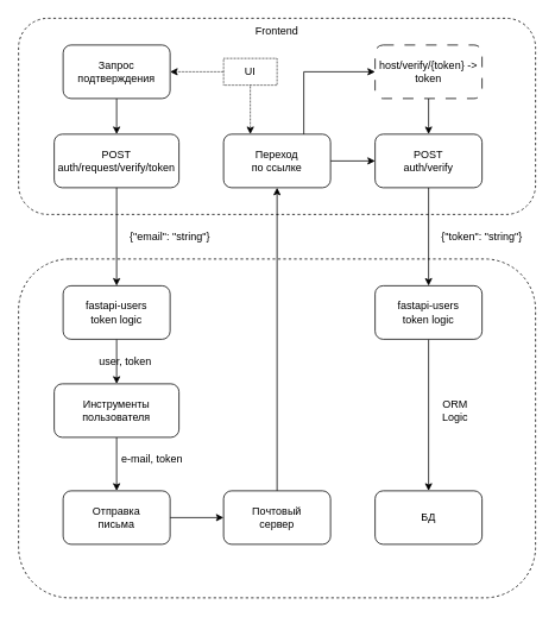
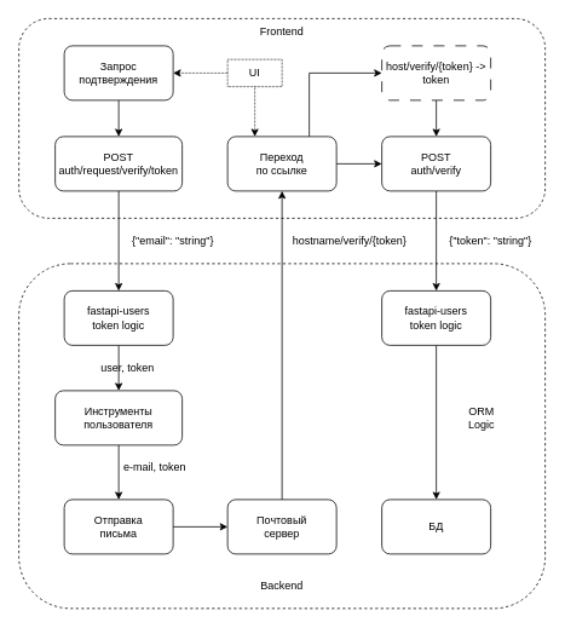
  <mxCell id="0" />
  <mxCell id="1" parent="0" />
  <mxCell id="2" value="" style="rounded=1;whiteSpace=wrap;html=1;dashed=1;" parent="1" vertex="1"><mxGeometry x="20" y="20" width="580" height="220" as="geometry" /></mxCell>
  <mxCell id="3" style="edgeStyle=orthogonalEdgeStyle;rounded=0;orthogonalLoop=1;jettySize=auto;html=1;exitX=0.5;exitY=1;exitDx=0;exitDy=0;entryX=0.5;entryY=0;entryDx=0;entryDy=0;" parent="1" source="4" target="5" edge="1"><mxGeometry relative="1" as="geometry" /></mxCell>
  <mxCell id="4" value="Запрос подтверждения" style="rounded=1;whiteSpace=wrap;html=1;" parent="1" vertex="1"><mxGeometry x="70" y="50" width="120" height="60" as="geometry" /></mxCell>
  <mxCell id="5" value="&lt;div&gt;POST&lt;/div&gt;&lt;div&gt;auth/request/verify/token&lt;/div&gt;" style="rounded=1;whiteSpace=wrap;html=1;" parent="1" vertex="1"><mxGeometry x="60" y="150" width="140" height="60" as="geometry" /></mxCell>
  <mxCell id="6" style="edgeStyle=orthogonalEdgeStyle;rounded=0;orthogonalLoop=1;jettySize=auto;html=1;entryX=1;entryY=0.5;entryDx=0;entryDy=0;dashed=1;dashPattern=1 1;" parent="1" source="8" target="4" edge="1"><mxGeometry relative="1" as="geometry" /></mxCell>
  <mxCell id="7" style="edgeStyle=orthogonalEdgeStyle;rounded=0;orthogonalLoop=1;jettySize=auto;html=1;entryX=0.25;entryY=0;entryDx=0;entryDy=0;dashed=1;dashPattern=1 1;" parent="1" source="8" target="27" edge="1"><mxGeometry relative="1" as="geometry" /></mxCell>
  <mxCell id="8" value="UI" style="text;html=1;align=center;verticalAlign=middle;whiteSpace=wrap;rounded=0;strokeColor=default;dashed=1;dashPattern=1 1;" parent="1" vertex="1"><mxGeometry x="250" y="65" width="60" height="30" as="geometry" /></mxCell>
  <mxCell id="9" value="" style="rounded=1;whiteSpace=wrap;html=1;dashed=1;" parent="1" vertex="1"><mxGeometry x="20" y="290" width="580" height="380" as="geometry" /></mxCell>
  <mxCell id="10" style="edgeStyle=orthogonalEdgeStyle;rounded=0;orthogonalLoop=1;jettySize=auto;html=1;entryX=0.5;entryY=0;entryDx=0;entryDy=0;" parent="1" source="11" target="30" edge="1"><mxGeometry relative="1" as="geometry" /></mxCell>
  <mxCell id="11" value="&lt;div&gt;POST&lt;/div&gt;&lt;div&gt;auth/verify&lt;/div&gt;" style="rounded=1;whiteSpace=wrap;html=1;" parent="1" vertex="1"><mxGeometry x="420" y="150" width="120" height="60" as="geometry" /></mxCell>
  <mxCell id="12" style="edgeStyle=orthogonalEdgeStyle;rounded=0;orthogonalLoop=1;jettySize=auto;html=1;entryX=0.5;entryY=0;entryDx=0;entryDy=0;" parent="1" source="13" target="15" edge="1"><mxGeometry relative="1" as="geometry" /></mxCell>
  <mxCell id="13" value="&lt;div&gt;Инструменты&lt;/div&gt;&lt;div&gt;пользователя&lt;br&gt;&lt;/div&gt;" style="rounded=1;whiteSpace=wrap;html=1;" parent="1" vertex="1"><mxGeometry x="60" y="430" width="140" height="60" as="geometry" /></mxCell>
  <mxCell id="14" style="edgeStyle=orthogonalEdgeStyle;rounded=0;orthogonalLoop=1;jettySize=auto;html=1;entryX=0;entryY=0.5;entryDx=0;entryDy=0;" parent="1" source="15" target="22" edge="1"><mxGeometry relative="1" as="geometry" /></mxCell>
  <mxCell id="15" value="&lt;div&gt;Отправка&lt;/div&gt;&lt;div&gt;письма&lt;br&gt;&lt;/div&gt;" style="rounded=1;whiteSpace=wrap;html=1;" parent="1" vertex="1"><mxGeometry x="70" y="550" width="120" height="60" as="geometry" /></mxCell>
  <mxCell id="16" value="{&quot;email&quot;: &quot;string&quot;}" style="text;html=1;align=center;verticalAlign=middle;whiteSpace=wrap;rounded=0;strokeColor=none;dashed=1;" parent="1" vertex="1"><mxGeometry x="140" y="250" width="100" height="30" as="geometry" /></mxCell>
  <mxCell id="17" style="edgeStyle=orthogonalEdgeStyle;rounded=0;orthogonalLoop=1;jettySize=auto;html=1;entryX=0.5;entryY=0;entryDx=0;entryDy=0;" parent="1" source="18" target="13" edge="1"><mxGeometry relative="1" as="geometry" /></mxCell>
  <mxCell id="18" value="&lt;div&gt;fastapi-users&lt;/div&gt;&lt;div&gt;token logic&lt;br&gt;&lt;/div&gt;" style="rounded=1;whiteSpace=wrap;html=1;" parent="1" vertex="1"><mxGeometry x="70" y="320" width="120" height="60" as="geometry" /></mxCell>
  <mxCell id="19" value="user, token" style="text;html=1;align=center;verticalAlign=middle;whiteSpace=wrap;rounded=0;strokeColor=none;dashed=1;" parent="1" vertex="1"><mxGeometry x="90" y="390" width="100" height="30" as="geometry" /></mxCell>
  <mxCell id="20" value="e-mail, token" style="text;html=1;align=center;verticalAlign=middle;whiteSpace=wrap;rounded=0;strokeColor=none;dashed=1;" parent="1" vertex="1"><mxGeometry x="120" y="500" width="100" height="30" as="geometry" /></mxCell>
  <mxCell id="21" style="edgeStyle=orthogonalEdgeStyle;rounded=0;orthogonalLoop=1;jettySize=auto;html=1;entryX=0.5;entryY=1;entryDx=0;entryDy=0;" parent="1" source="22" target="27" edge="1"><mxGeometry relative="1" as="geometry" /></mxCell>
  <mxCell id="22" value="&lt;div&gt;Почтовый&lt;/div&gt;&lt;div&gt;сервер&lt;br&gt;&lt;/div&gt;" style="rounded=1;whiteSpace=wrap;html=1;" parent="1" vertex="1"><mxGeometry x="250" y="550" width="120" height="60" as="geometry" /></mxCell>
+ <mxCell id="23" value="&lt;div&gt;hostname/verify/{token}&lt;/div&gt;" style="text;html=1;align=left;verticalAlign=middle;whiteSpace=wrap;rounded=0;strokeColor=none;dashed=1;" parent="1" vertex="1"><mxGeometry x="320" y="250" width="140" height="30" as="geometry" /></mxCell>
  <mxCell id="24" style="edgeStyle=orthogonalEdgeStyle;rounded=0;orthogonalLoop=1;jettySize=auto;html=1;entryX=0.5;entryY=0;entryDx=0;entryDy=0;" parent="1" source="5" target="18" edge="1"><mxGeometry relative="1" as="geometry" /></mxCell>
  <mxCell id="25" style="edgeStyle=orthogonalEdgeStyle;rounded=0;orthogonalLoop=1;jettySize=auto;html=1;entryX=0;entryY=0.5;entryDx=0;entryDy=0;" parent="1" source="27" target="11" edge="1"><mxGeometry relative="1" as="geometry" /></mxCell>
  <mxCell id="26" style="edgeStyle=orthogonalEdgeStyle;rounded=0;orthogonalLoop=1;jettySize=auto;html=1;entryX=0;entryY=0.5;entryDx=0;entryDy=0;exitX=0.75;exitY=0;exitDx=0;exitDy=0;" parent="1" source="27" target="32" edge="1"><mxGeometry relative="1" as="geometry" /></mxCell>
  <mxCell id="27" value="&lt;div&gt;Переход&lt;/div&gt;&lt;div&gt;по ссылке&lt;br&gt;&lt;/div&gt;" style="rounded=1;whiteSpace=wrap;html=1;" parent="1" vertex="1"><mxGeometry x="250" y="150" width="120" height="60" as="geometry" /></mxCell>
  <mxCell id="28" value="{&quot;token&quot;: &quot;string&quot;}" style="text;html=1;align=center;verticalAlign=middle;whiteSpace=wrap;rounded=0;strokeColor=none;dashed=1;" parent="1" vertex="1"><mxGeometry x="490" y="250" width="100" height="30" as="geometry" /></mxCell>
  <mxCell id="29" style="edgeStyle=orthogonalEdgeStyle;rounded=0;orthogonalLoop=1;jettySize=auto;html=1;entryX=0.5;entryY=0;entryDx=0;entryDy=0;" parent="1" source="30" target="33" edge="1"><mxGeometry relative="1" as="geometry" /></mxCell>
  <mxCell id="30" value="&lt;div&gt;fastapi-users&lt;/div&gt;&lt;div&gt;token logic&lt;br&gt;&lt;/div&gt;" style="rounded=1;whiteSpace=wrap;html=1;" parent="1" vertex="1"><mxGeometry x="420" y="320" width="120" height="60" as="geometry" /></mxCell>
  <mxCell id="31" style="edgeStyle=orthogonalEdgeStyle;rounded=0;orthogonalLoop=1;jettySize=auto;html=1;exitX=0.5;exitY=1;exitDx=0;exitDy=0;entryX=0.5;entryY=0;entryDx=0;entryDy=0;" parent="1" source="32" target="11" edge="1"><mxGeometry relative="1" as="geometry" /></mxCell>
  <mxCell id="32" value="&lt;div&gt;host/verify/{token} -&amp;gt;&lt;/div&gt;&lt;div&gt;token&lt;br&gt;&lt;/div&gt;" style="rounded=1;whiteSpace=wrap;html=1;dashed=1;dashPattern=12 12;" parent="1" vertex="1"><mxGeometry x="420" y="50" width="120" height="60" as="geometry" /></mxCell>
  <mxCell id="33" value="БД" style="rounded=1;whiteSpace=wrap;html=1;" parent="1" vertex="1"><mxGeometry x="420" y="550" width="120" height="60" as="geometry" /></mxCell>
+ <mxCell id="34" value="Backend" style="text;html=1;align=center;verticalAlign=middle;whiteSpace=wrap;rounded=0;strokeColor=none;dashed=1;" parent="1" vertex="1"><mxGeometry x="280" y="630" width="60" height="30" as="geometry" /></mxCell>
  <mxCell id="35" value="Frontend" style="text;html=1;align=center;verticalAlign=middle;whiteSpace=wrap;rounded=0;strokeColor=none;dashed=1;" parent="1" vertex="1"><mxGeometry x="280" y="20" width="60" height="30" as="geometry" /></mxCell>
- <mxCell id="36" value="ORM Logic" style="text;html=1;align=center;verticalAlign=middle;whiteSpace=wrap;rounded=0;" parent="1" vertex="1"><mxGeometry x="480" y="445" width="60" height="30" as="geometry" /></mxCell>
+ <mxCell id="36" value="ORM Logic" style="text;html=1;align=center;verticalAlign=middle;whiteSpace=wrap;rounded=0;" parent="1" vertex="1"><mxGeometry x="500" y="445" width="60" height="30" as="geometry" /></mxCell>
